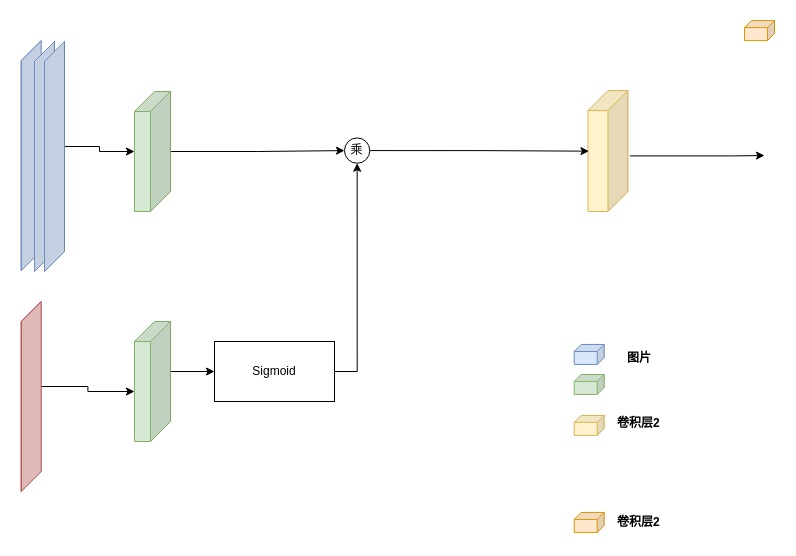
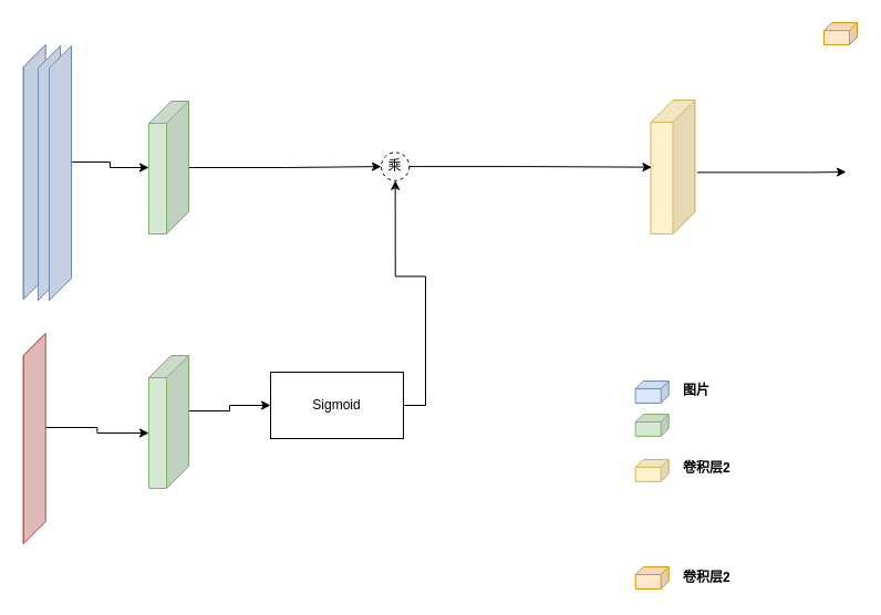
  <mxCell id="0" />
  <mxCell id="1" parent="0" />
  <mxCell id="2" value="" style="shape=cube;whiteSpace=wrap;html=1;boundedLbl=1;backgroundOutline=1;darkOpacity=0.05;darkOpacity2=0.1;size=20;direction=east;flipH=1;fillColor=#dae8fc;strokeColor=#6c8ebf;" parent="1" vertex="1"><mxGeometry x="20.73" y="40.08" width="20" height="230" as="geometry" /></mxCell>
  <mxCell id="3" value="" style="edgeStyle=orthogonalEdgeStyle;rounded=0;orthogonalLoop=1;jettySize=auto;html=1;" parent="1" source="4" target="23" edge="1"><mxGeometry relative="1" as="geometry" /></mxCell>
  <mxCell id="4" value="" style="shape=cube;whiteSpace=wrap;html=1;boundedLbl=1;backgroundOutline=1;darkOpacity=0.05;darkOpacity2=0.1;size=20;direction=east;flipH=1;fillColor=#d5e8d4;strokeColor=#82b366;" parent="1" vertex="1"><mxGeometry x="134" y="91" width="36" height="120" as="geometry" /></mxCell>
  <mxCell id="5" value="" style="shape=cube;whiteSpace=wrap;html=1;boundedLbl=1;backgroundOutline=1;darkOpacity=0.05;darkOpacity2=0.1;size=7;direction=east;flipH=1;fillColor=#dae8fc;strokeColor=#6c8ebf;" parent="1" vertex="1"><mxGeometry x="573.71" y="343.94" width="30" height="20" as="geometry" /></mxCell>
  <mxCell id="6" value="" style="shape=cube;whiteSpace=wrap;html=1;boundedLbl=1;backgroundOutline=1;darkOpacity=0.05;darkOpacity2=0.1;size=7;direction=east;flipH=1;fillColor=#d5e8d4;strokeColor=#82b366;" parent="1" vertex="1"><mxGeometry x="573.71" y="373.94" width="30" height="20" as="geometry" /></mxCell>
  <mxCell id="7" value="" style="shape=cube;whiteSpace=wrap;html=1;boundedLbl=1;backgroundOutline=1;darkOpacity=0.05;darkOpacity2=0.1;size=7;direction=east;flipH=1;fillColor=#ffe6cc;strokeColor=#d79b00;" parent="1" vertex="1"><mxGeometry x="744" y="20.08" width="30" height="20" as="geometry" /></mxCell>
- <mxCell id="8" value="图片" style="text;html=1;strokeColor=none;fillColor=none;align=left;verticalAlign=middle;whiteSpace=wrap;rounded=0;fontStyle=1" parent="1" vertex="1"><mxGeometry x="624.71" y="346" width="138" height="23.88" as="geometry" /></mxCell>
+ <mxCell id="8" value="图片" style="text;html=1;strokeColor=none;fillColor=none;align=left;verticalAlign=middle;whiteSpace=wrap;rounded=0;fontStyle=1" parent="1" vertex="1"><mxGeometry x="614.71" y="341" width="138" height="23.88" as="geometry" /></mxCell>
  <mxCell id="9" value="卷积层2" style="text;html=1;strokeColor=none;fillColor=none;align=left;verticalAlign=middle;whiteSpace=wrap;rounded=0;fontStyle=1" parent="1" vertex="1"><mxGeometry x="614.71" y="510" width="138" height="23.88" as="geometry" /></mxCell>
  <mxCell id="10" value="" style="edgeStyle=orthogonalEdgeStyle;rounded=0;orthogonalLoop=1;jettySize=auto;html=1;" parent="1" edge="1"><mxGeometry relative="1" as="geometry"><mxPoint x="764" y="155" as="targetPoint" /><mxPoint x="629.43" y="155.4" as="sourcePoint" /><Array as="points"><mxPoint x="734" y="155" /><mxPoint x="734" y="155" /></Array></mxGeometry></mxCell>
  <mxCell id="11" value="" style="shape=cube;whiteSpace=wrap;html=1;boundedLbl=1;backgroundOutline=1;darkOpacity=0.05;darkOpacity2=0.1;size=20;direction=east;flipH=1;fillColor=#fff2cc;strokeColor=#d6b656;" parent="1" vertex="1"><mxGeometry x="587.47" y="90.08" width="40" height="120.92" as="geometry" /></mxCell>
  <mxCell id="12" value="" style="shape=cube;whiteSpace=wrap;html=1;boundedLbl=1;backgroundOutline=1;darkOpacity=0.05;darkOpacity2=0.1;size=7;direction=east;flipH=1;fillColor=#ffe6cc;strokeColor=#d79b00;" parent="1" vertex="1"><mxGeometry x="573.71" y="511.94" width="30" height="20" as="geometry" /></mxCell>
  <mxCell id="13" value="" style="shape=cube;whiteSpace=wrap;html=1;boundedLbl=1;backgroundOutline=1;darkOpacity=0.05;darkOpacity2=0.1;size=7;direction=east;flipH=1;fillColor=#fff2cc;strokeColor=#d6b656;" parent="1" vertex="1"><mxGeometry x="573.71" y="414.88" width="30" height="20" as="geometry" /></mxCell>
  <mxCell id="14" value="卷积层2" style="text;html=1;strokeColor=none;fillColor=none;align=left;verticalAlign=middle;whiteSpace=wrap;rounded=0;fontStyle=1" parent="1" vertex="1"><mxGeometry x="614.71" y="411" width="138" height="23.88" as="geometry" /></mxCell>
  <mxCell id="15" value="" style="shape=cube;whiteSpace=wrap;html=1;boundedLbl=1;backgroundOutline=1;darkOpacity=0.05;darkOpacity2=0.1;size=20;direction=east;flipH=1;fillColor=#dae8fc;strokeColor=#6c8ebf;" parent="1" vertex="1"><mxGeometry x="34" y="41" width="20" height="230" as="geometry" /></mxCell>
  <mxCell id="16" style="edgeStyle=orthogonalEdgeStyle;rounded=0;orthogonalLoop=1;jettySize=auto;html=1;exitX=0;exitY=0;exitDx=0;exitDy=105.0;exitPerimeter=0;" parent="1" source="17" target="4" edge="1"><mxGeometry relative="1" as="geometry"><mxPoint x="114" y="146" as="targetPoint" /></mxGeometry></mxCell>
  <mxCell id="17" value="" style="shape=cube;whiteSpace=wrap;html=1;boundedLbl=1;backgroundOutline=1;darkOpacity=0.05;darkOpacity2=0.1;size=20;direction=east;flipH=1;fillColor=#dae8fc;strokeColor=#6c8ebf;" parent="1" vertex="1"><mxGeometry x="44" y="41" width="20" height="230" as="geometry" /></mxCell>
  <mxCell id="18" style="edgeStyle=orthogonalEdgeStyle;rounded=0;orthogonalLoop=1;jettySize=auto;html=1;exitX=0;exitY=0;exitDx=0;exitDy=85;exitPerimeter=0;entryX=0;entryY=0;entryDx=36;entryDy=70;entryPerimeter=0;" parent="1" source="19" target="21" edge="1"><mxGeometry relative="1" as="geometry" /></mxCell>
  <mxCell id="19" value="" style="shape=cube;whiteSpace=wrap;html=1;boundedLbl=1;backgroundOutline=1;darkOpacity=0.05;darkOpacity2=0.1;size=20;direction=east;flipH=1;fillColor=#f8cecc;strokeColor=#b85450;" parent="1" vertex="1"><mxGeometry x="20.73" y="301" width="20" height="190" as="geometry" /></mxCell>
  <mxCell id="20" style="edgeStyle=orthogonalEdgeStyle;rounded=0;orthogonalLoop=1;jettySize=auto;html=1;exitX=0;exitY=0;exitDx=0;exitDy=50.0;exitPerimeter=0;entryX=0;entryY=0.5;entryDx=0;entryDy=0;" parent="1" source="21" target="25" edge="1"><mxGeometry relative="1" as="geometry" /></mxCell>
  <mxCell id="21" value="" style="shape=cube;whiteSpace=wrap;html=1;boundedLbl=1;backgroundOutline=1;darkOpacity=0.05;darkOpacity2=0.1;size=20;direction=east;flipH=1;fillColor=#d5e8d4;strokeColor=#82b366;" parent="1" vertex="1"><mxGeometry x="134" y="321" width="36" height="120" as="geometry" /></mxCell>
  <mxCell id="22" style="edgeStyle=orthogonalEdgeStyle;rounded=0;orthogonalLoop=1;jettySize=auto;html=1;exitX=1;exitY=0.5;exitDx=0;exitDy=0;entryX=0.976;entryY=0.501;entryDx=0;entryDy=0;entryPerimeter=0;" parent="1" source="23" target="11" edge="1"><mxGeometry relative="1" as="geometry" /></mxCell>
- <mxCell id="23" value="乘" style="ellipse;whiteSpace=wrap;html=1;aspect=fixed;" parent="1" vertex="1"><mxGeometry x="344" y="137.43" width="25.31" height="25.31" as="geometry" /></mxCell>
+ <mxCell id="23" value="乘" style="ellipse;whiteSpace=wrap;html=1;aspect=fixed;dashed=1;" parent="1" vertex="1"><mxGeometry x="344" y="137.43" width="25.31" height="25.31" as="geometry" /></mxCell>
  <mxCell id="24" style="edgeStyle=orthogonalEdgeStyle;rounded=0;orthogonalLoop=1;jettySize=auto;html=1;exitX=1;exitY=0.5;exitDx=0;exitDy=0;entryX=0.5;entryY=1;entryDx=0;entryDy=0;" parent="1" source="25" target="23" edge="1"><mxGeometry relative="1" as="geometry" /></mxCell>
- <mxCell id="25" value="Sigmoid" style="rounded=0;whiteSpace=wrap;html=1;" parent="1" vertex="1"><mxGeometry x="214" y="341" width="120" height="60" as="geometry" /></mxCell>
+ <mxCell id="25" value="Sigmoid" style="rounded=0;whiteSpace=wrap;html=1;" parent="1" vertex="1"><mxGeometry x="244" y="336" width="120" height="60" as="geometry" /></mxCell>
